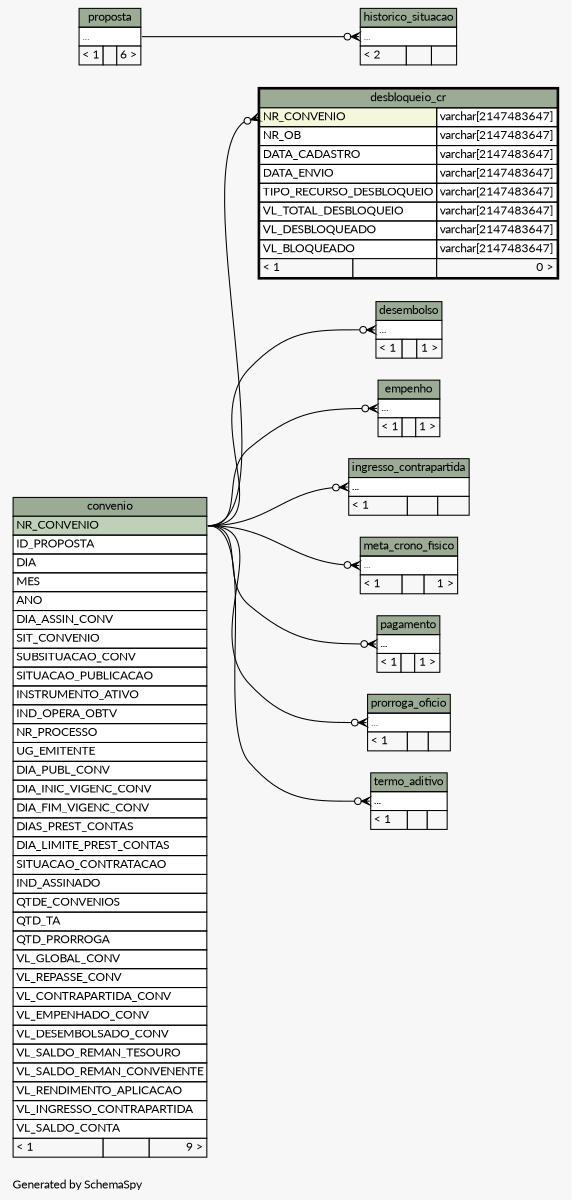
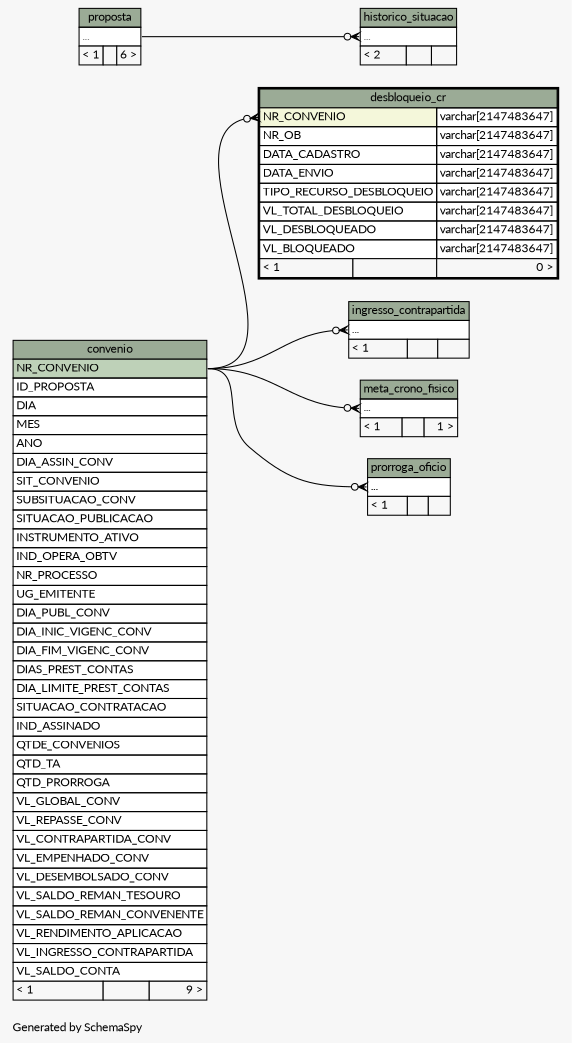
  digraph {
    bgcolor="#f7f7f7"
    fontname=Lato
    fontsize=11
    label="\nGenerated by SchemaSpy"
    labeljust=l
    nodesep=0.18
    rankdir=RL
    ranksep=0.46
    node [fontname=Lato fontsize=11 shape=plaintext]
    edge [arrowhead=none arrowsize=0.8 arrowtail=crowodot dir=back fontname=Lato headport="NR_CONVENIO:e" tailport="elipses:w"]
    n1 [label=<     <TABLE BORDER="0" CELLBORDER="1" CELLSPACING="0" BGCOLOR="#ffffff">       <TR><TD COLSPAN="3" BGCOLOR="#9bab96" ALIGN="CENTER">convenio</TD></TR>       <TR><TD PORT="NR_CONVENIO" COLSPAN="3" BGCOLOR="#bed1b8" ALIGN="LEFT">NR_CONVENIO</TD></TR>       <TR><TD PORT="ID_PROPOSTA" COLSPAN="3" ALIGN="LEFT">ID_PROPOSTA</TD></TR>       <TR><TD PORT="DIA" COLSPAN="3" ALIGN="LEFT">DIA</TD></TR>       <TR><TD PORT="MES" COLSPAN="3" ALIGN="LEFT">MES</TD></TR>       <TR><TD PORT="ANO" COLSPAN="3" ALIGN="LEFT">ANO</TD></TR>       <TR><TD PORT="DIA_ASSIN_CONV" COLSPAN="3" ALIGN="LEFT">DIA_ASSIN_CONV</TD></TR>       <TR><TD PORT="SIT_CONVENIO" COLSPAN="3" ALIGN="LEFT">SIT_CONVENIO</TD></TR>       <TR><TD PORT="SUBSITUACAO_CONV" COLSPAN="3" ALIGN="LEFT">SUBSITUACAO_CONV</TD></TR>       <TR><TD PORT="SITUACAO_PUBLICACAO" COLSPAN="3" ALIGN="LEFT">SITUACAO_PUBLICACAO</TD></TR>       <TR><TD PORT="INSTRUMENTO_ATIVO" COLSPAN="3" ALIGN="LEFT">INSTRUMENTO_ATIVO</TD></TR>       <TR><TD PORT="IND_OPERA_OBTV" COLSPAN="3" ALIGN="LEFT">IND_OPERA_OBTV</TD></TR>       <TR><TD PORT="NR_PROCESSO" COLSPAN="3" ALIGN="LEFT">NR_PROCESSO</TD></TR>       <TR><TD PORT="UG_EMITENTE" COLSPAN="3" ALIGN="LEFT">UG_EMITENTE</TD></TR>       <TR><TD PORT="DIA_PUBL_CONV" COLSPAN="3" ALIGN="LEFT">DIA_PUBL_CONV</TD></TR>       <TR><TD PORT="DIA_INIC_VIGENC_CONV" COLSPAN="3" ALIGN="LEFT">DIA_INIC_VIGENC_CONV</TD></TR>       <TR><TD PORT="DIA_FIM_VIGENC_CONV" COLSPAN="3" ALIGN="LEFT">DIA_FIM_VIGENC_CONV</TD></TR>       <TR><TD PORT="DIAS_PREST_CONTAS" COLSPAN="3" ALIGN="LEFT">DIAS_PREST_CONTAS</TD></TR>       <TR><TD PORT="DIA_LIMITE_PREST_CONTAS" COLSPAN="3" ALIGN="LEFT">DIA_LIMITE_PREST_CONTAS</TD></TR>       <TR><TD PORT="SITUACAO_CONTRATACAO" COLSPAN="3" ALIGN="LEFT">SITUACAO_CONTRATACAO</TD></TR>       <TR><TD PORT="IND_ASSINADO" COLSPAN="3" ALIGN="LEFT">IND_ASSINADO</TD></TR>       <TR><TD PORT="QTDE_CONVENIOS" COLSPAN="3" ALIGN="LEFT">QTDE_CONVENIOS</TD></TR>       <TR><TD PORT="QTD_TA" COLSPAN="3" ALIGN="LEFT">QTD_TA</TD></TR>       <TR><TD PORT="QTD_PRORROGA" COLSPAN="3" ALIGN="LEFT">QTD_PRORROGA</TD></TR>       <TR><TD PORT="VL_GLOBAL_CONV" COLSPAN="3" ALIGN="LEFT">VL_GLOBAL_CONV</TD></TR>       <TR><TD PORT="VL_REPASSE_CONV" COLSPAN="3" ALIGN="LEFT">VL_REPASSE_CONV</TD></TR>       <TR><TD PORT="VL_CONTRAPARTIDA_CONV" COLSPAN="3" ALIGN="LEFT">VL_CONTRAPARTIDA_CONV</TD></TR>       <TR><TD PORT="VL_EMPENHADO_CONV" COLSPAN="3" ALIGN="LEFT">VL_EMPENHADO_CONV</TD></TR>       <TR><TD PORT="VL_DESEMBOLSADO_CONV" COLSPAN="3" ALIGN="LEFT">VL_DESEMBOLSADO_CONV</TD></TR>       <TR><TD PORT="VL_SALDO_REMAN_TESOURO" COLSPAN="3" ALIGN="LEFT">VL_SALDO_REMAN_TESOURO</TD></TR>       <TR><TD PORT="VL_SALDO_REMAN_CONVENENTE" COLSPAN="3" ALIGN="LEFT">VL_SALDO_REMAN_CONVENENTE</TD></TR>       <TR><TD PORT="VL_RENDIMENTO_APLICACAO" COLSPAN="3" ALIGN="LEFT">VL_RENDIMENTO_APLICACAO</TD></TR>       <TR><TD PORT="VL_INGRESSO_CONTRAPARTIDA" COLSPAN="3" ALIGN="LEFT">VL_INGRESSO_CONTRAPARTIDA</TD></TR>       <TR><TD PORT="VL_SALDO_CONTA" COLSPAN="3" ALIGN="LEFT">VL_SALDO_CONTA</TD></TR>       <TR><TD ALIGN="LEFT" BGCOLOR="#f7f7f7">&lt; 1</TD><TD ALIGN="RIGHT" BGCOLOR="#f7f7f7">  </TD><TD ALIGN="RIGHT" BGCOLOR="#f7f7f7">9 &gt;</TD></TR>     </TABLE>>]
    n2 [label=<     <TABLE BORDER="0" CELLBORDER="1" CELLSPACING="0" BGCOLOR="#ffffff">       <TR><TD COLSPAN="3" BGCOLOR="#9bab96" ALIGN="CENTER">proposta</TD></TR>       <TR><TD PORT="elipses" COLSPAN="3" ALIGN="LEFT">...</TD></TR>       <TR><TD ALIGN="LEFT" BGCOLOR="#f7f7f7">&lt; 1</TD><TD ALIGN="RIGHT" BGCOLOR="#f7f7f7">  </TD><TD ALIGN="RIGHT" BGCOLOR="#f7f7f7">6 &gt;</TD></TR>     </TABLE>>]
    n3 [label=<     <TABLE BORDER="2" CELLBORDER="1" CELLSPACING="0" BGCOLOR="#ffffff">       <TR><TD COLSPAN="3" BGCOLOR="#9bab96" ALIGN="CENTER">desbloqueio_cr</TD></TR>       <TR><TD PORT="NR_CONVENIO" COLSPAN="2" BGCOLOR="#f4f7da" ALIGN="LEFT">NR_CONVENIO</TD><TD PORT="NR_CONVENIO.type" ALIGN="LEFT">varchar[2147483647]</TD></TR>       <TR><TD PORT="NR_OB" COLSPAN="2" ALIGN="LEFT">NR_OB</TD><TD PORT="NR_OB.type" ALIGN="LEFT">varchar[2147483647]</TD></TR>       <TR><TD PORT="DATA_CADASTRO" COLSPAN="2" ALIGN="LEFT">DATA_CADASTRO</TD><TD PORT="DATA_CADASTRO.type" ALIGN="LEFT">varchar[2147483647]</TD></TR>       <TR><TD PORT="DATA_ENVIO" COLSPAN="2" ALIGN="LEFT">DATA_ENVIO</TD><TD PORT="DATA_ENVIO.type" ALIGN="LEFT">varchar[2147483647]</TD></TR>       <TR><TD PORT="TIPO_RECURSO_DESBLOQUEIO" COLSPAN="2" ALIGN="LEFT">TIPO_RECURSO_DESBLOQUEIO</TD><TD PORT="TIPO_RECURSO_DESBLOQUEIO.type" ALIGN="LEFT">varchar[2147483647]</TD></TR>       <TR><TD PORT="VL_TOTAL_DESBLOQUEIO" COLSPAN="2" ALIGN="LEFT">VL_TOTAL_DESBLOQUEIO</TD><TD PORT="VL_TOTAL_DESBLOQUEIO.type" ALIGN="LEFT">varchar[2147483647]</TD></TR>       <TR><TD PORT="VL_DESBLOQUEADO" COLSPAN="2" ALIGN="LEFT">VL_DESBLOQUEADO</TD><TD PORT="VL_DESBLOQUEADO.type" ALIGN="LEFT">varchar[2147483647]</TD></TR>       <TR><TD PORT="VL_BLOQUEADO" COLSPAN="2" ALIGN="LEFT">VL_BLOQUEADO</TD><TD PORT="VL_BLOQUEADO.type" ALIGN="LEFT">varchar[2147483647]</TD></TR>       <TR><TD ALIGN="LEFT" BGCOLOR="#f7f7f7">&lt; 1</TD><TD ALIGN="RIGHT" BGCOLOR="#f7f7f7">  </TD><TD ALIGN="RIGHT" BGCOLOR="#f7f7f7">0 &gt;</TD></TR>     </TABLE>>]
-   n4 [label=<     <TABLE BORDER="0" CELLBORDER="1" CELLSPACING="0" BGCOLOR="#ffffff">       <TR><TD COLSPAN="3" BGCOLOR="#9bab96" ALIGN="CENTER">desembolso</TD></TR>       <TR><TD PORT="elipses" COLSPAN="3" ALIGN="LEFT">...</TD></TR>       <TR><TD ALIGN="LEFT" BGCOLOR="#f7f7f7">&lt; 1</TD><TD ALIGN="RIGHT" BGCOLOR="#f7f7f7">  </TD><TD ALIGN="RIGHT" BGCOLOR="#f7f7f7">1 &gt;</TD></TR>     </TABLE>>]
-   n5 [label=<     <TABLE BORDER="0" CELLBORDER="1" CELLSPACING="0" BGCOLOR="#ffffff">       <TR><TD COLSPAN="3" BGCOLOR="#9bab96" ALIGN="CENTER">empenho</TD></TR>       <TR><TD PORT="elipses" COLSPAN="3" ALIGN="LEFT">...</TD></TR>       <TR><TD ALIGN="LEFT" BGCOLOR="#f7f7f7">&lt; 1</TD><TD ALIGN="RIGHT" BGCOLOR="#f7f7f7">  </TD><TD ALIGN="RIGHT" BGCOLOR="#f7f7f7">1 &gt;</TD></TR>     </TABLE>>]
    n6 [label=<     <TABLE BORDER="0" CELLBORDER="1" CELLSPACING="0" BGCOLOR="#ffffff">       <TR><TD COLSPAN="3" BGCOLOR="#9bab96" ALIGN="CENTER">historico_situacao</TD></TR>       <TR><TD PORT="elipses" COLSPAN="3" ALIGN="LEFT">...</TD></TR>       <TR><TD ALIGN="LEFT" BGCOLOR="#f7f7f7">&lt; 2</TD><TD ALIGN="RIGHT" BGCOLOR="#f7f7f7">  </TD><TD ALIGN="RIGHT" BGCOLOR="#f7f7f7">  </TD></TR>     </TABLE>>]
    n7 [label=<     <TABLE BORDER="0" CELLBORDER="1" CELLSPACING="0" BGCOLOR="#ffffff">       <TR><TD COLSPAN="3" BGCOLOR="#9bab96" ALIGN="CENTER">ingresso_contrapartida</TD></TR>       <TR><TD PORT="elipses" COLSPAN="3" ALIGN="LEFT">...</TD></TR>       <TR><TD ALIGN="LEFT" BGCOLOR="#f7f7f7">&lt; 1</TD><TD ALIGN="RIGHT" BGCOLOR="#f7f7f7">  </TD><TD ALIGN="RIGHT" BGCOLOR="#f7f7f7">  </TD></TR>     </TABLE>>]
    n8 [label=<     <TABLE BORDER="0" CELLBORDER="1" CELLSPACING="0" BGCOLOR="#ffffff">       <TR><TD COLSPAN="3" BGCOLOR="#9bab96" ALIGN="CENTER">meta_crono_fisico</TD></TR>       <TR><TD PORT="elipses" COLSPAN="3" ALIGN="LEFT">...</TD></TR>       <TR><TD ALIGN="LEFT" BGCOLOR="#f7f7f7">&lt; 1</TD><TD ALIGN="RIGHT" BGCOLOR="#f7f7f7">  </TD><TD ALIGN="RIGHT" BGCOLOR="#f7f7f7">1 &gt;</TD></TR>     </TABLE>>]
-   n9 [label=<     <TABLE BORDER="0" CELLBORDER="1" CELLSPACING="0" BGCOLOR="#ffffff">       <TR><TD COLSPAN="3" BGCOLOR="#9bab96" ALIGN="CENTER">pagamento</TD></TR>       <TR><TD PORT="elipses" COLSPAN="3" ALIGN="LEFT">...</TD></TR>       <TR><TD ALIGN="LEFT" BGCOLOR="#f7f7f7">&lt; 1</TD><TD ALIGN="RIGHT" BGCOLOR="#f7f7f7">  </TD><TD ALIGN="RIGHT" BGCOLOR="#f7f7f7">1 &gt;</TD></TR>     </TABLE>>]
    n10 [label=<     <TABLE BORDER="0" CELLBORDER="1" CELLSPACING="0" BGCOLOR="#ffffff">       <TR><TD COLSPAN="3" BGCOLOR="#9bab96" ALIGN="CENTER">prorroga_oficio</TD></TR>       <TR><TD PORT="elipses" COLSPAN="3" ALIGN="LEFT">...</TD></TR>       <TR><TD ALIGN="LEFT" BGCOLOR="#f7f7f7">&lt; 1</TD><TD ALIGN="RIGHT" BGCOLOR="#f7f7f7">  </TD><TD ALIGN="RIGHT" BGCOLOR="#f7f7f7">  </TD></TR>     </TABLE>>]
-   n11 [label=<     <TABLE BORDER="0" CELLBORDER="1" CELLSPACING="0" BGCOLOR="#ffffff">       <TR><TD COLSPAN="3" BGCOLOR="#9bab96" ALIGN="CENTER">termo_aditivo</TD></TR>       <TR><TD PORT="elipses" COLSPAN="3" ALIGN="LEFT">...</TD></TR>       <TR><TD ALIGN="LEFT" BGCOLOR="#f7f7f7">&lt; 1</TD><TD ALIGN="RIGHT" BGCOLOR="#f7f7f7">  </TD><TD ALIGN="RIGHT" BGCOLOR="#f7f7f7">  </TD></TR>     </TABLE>>]
    n3 -> n1 [tailport="NR_CONVENIO:w"]
-   n4 -> n1
-   n5 -> n1
    n6 -> n2 [headport="elipses:e"]
    n7 -> n1
    n8 -> n1
-   n9 -> n1
    n10 -> n1
-   n11 -> n1
  }
